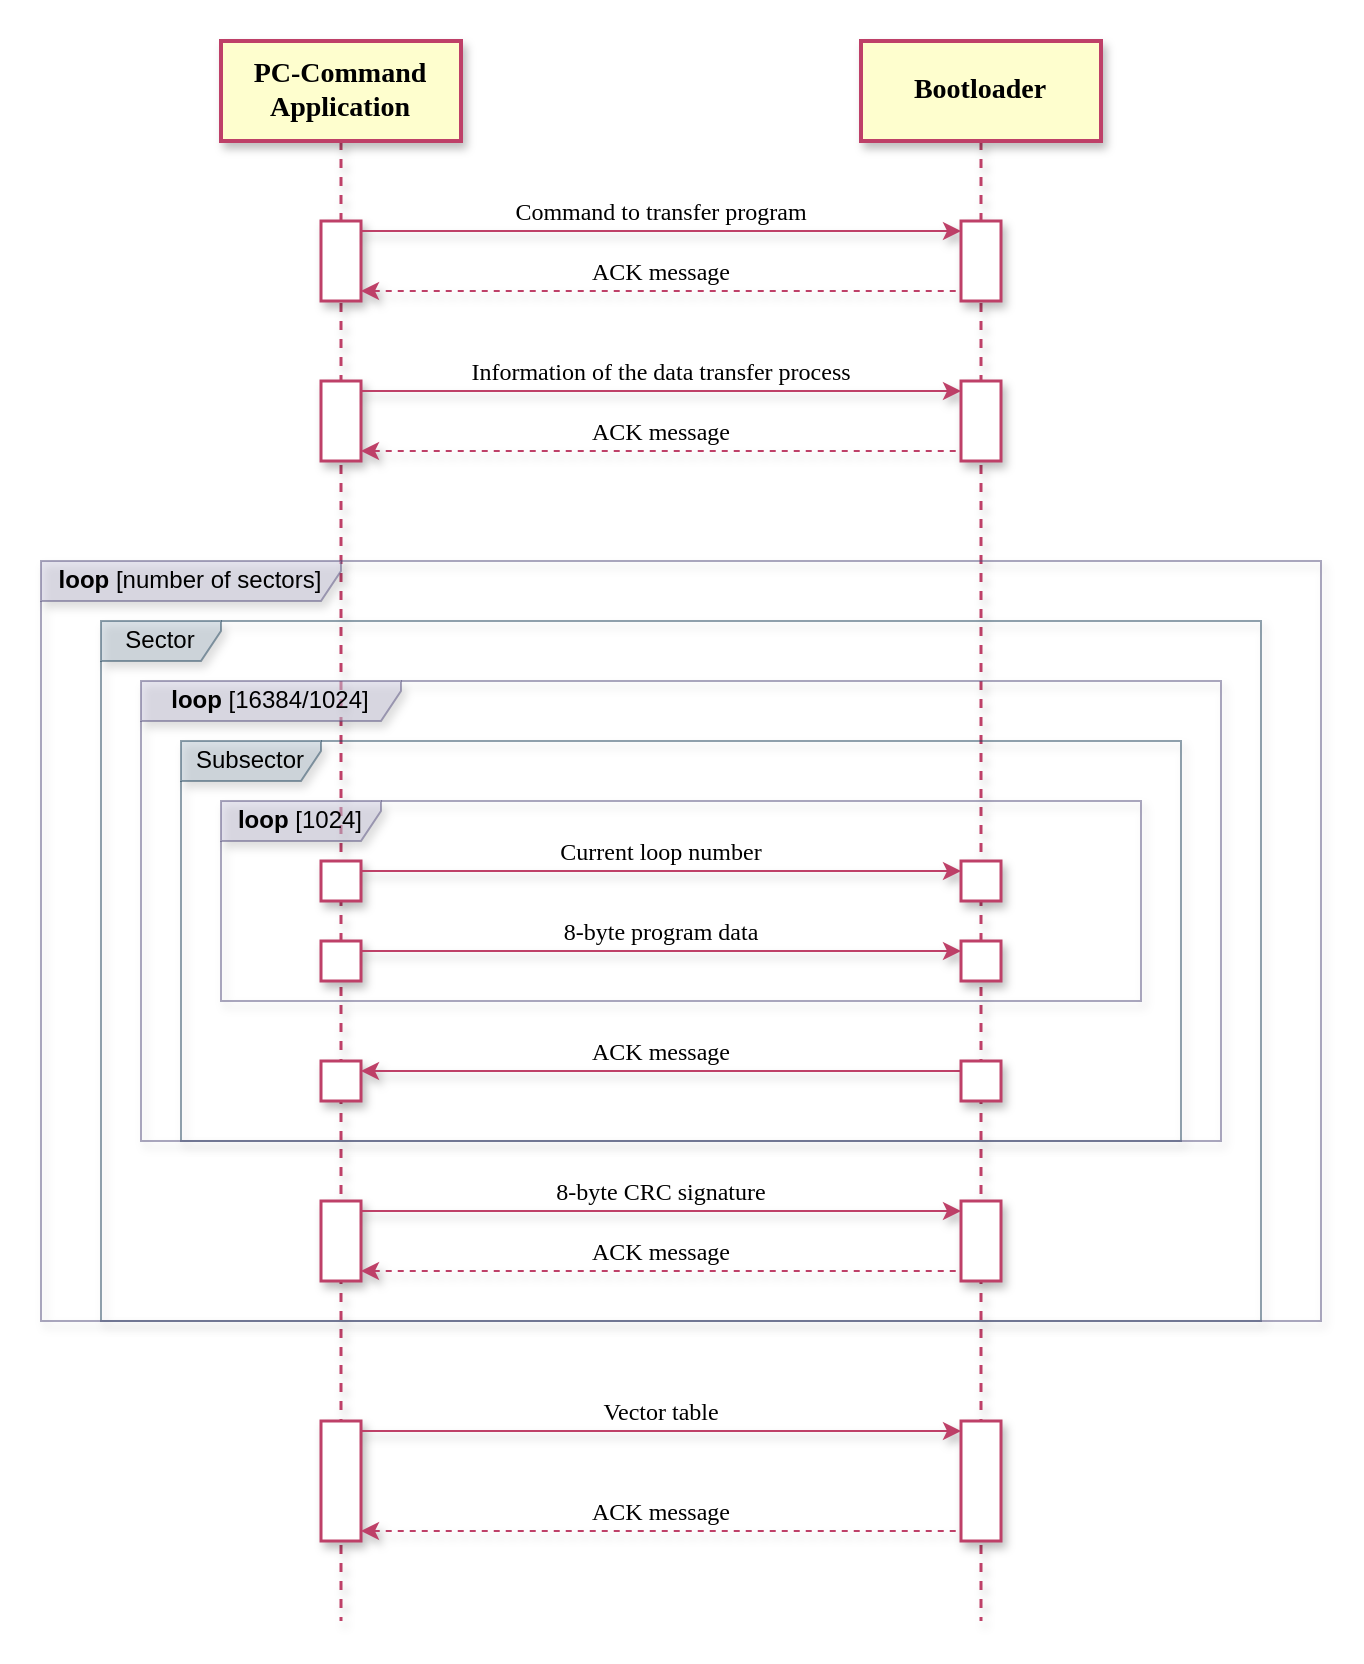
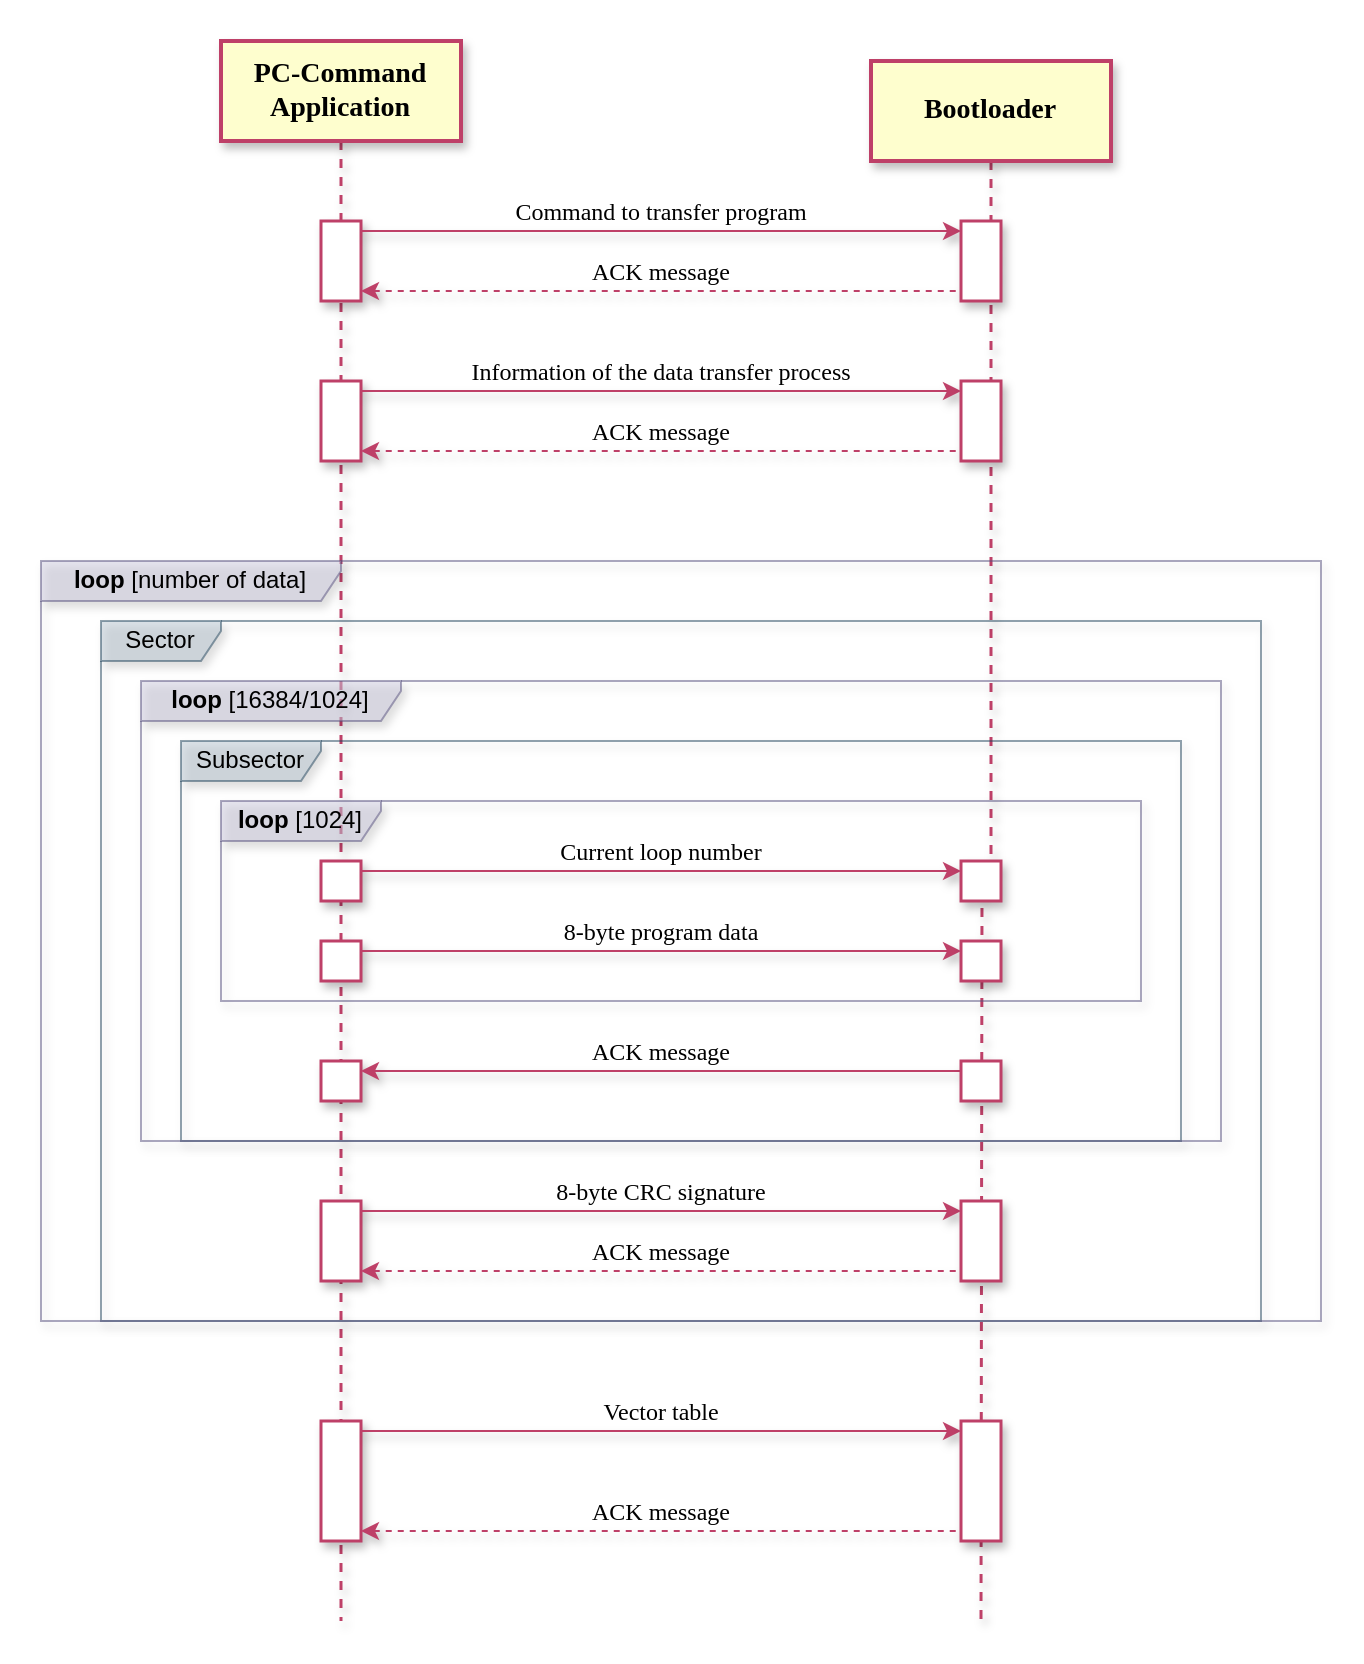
  <mxCell id="0" />
  <mxCell id="1" parent="0" />
  <mxCell id="2" style="edgeStyle=orthogonalEdgeStyle;rounded=0;orthogonalLoop=1;jettySize=auto;html=1;exitX=0.5;exitY=1;exitDx=0;exitDy=0;dashed=1;strokeColor=#be4068;endArrow=none;endFill=0;strokeWidth=1.5;shadow=1;" parent="1" source="3" edge="1"><mxGeometry relative="1" as="geometry"><mxPoint x="170" y="810" as="targetPoint" /></mxGeometry></mxCell>
  <mxCell id="3" value="&lt;font face=&quot;Verdana&quot; style=&quot;font-size: 14px;&quot;&gt;&lt;b style=&quot;&quot;&gt;PC-Command Application&lt;/b&gt;&lt;/font&gt;" style="rounded=0;whiteSpace=wrap;html=1;fillColor=#fefece;strokeColor=#be4068;strokeWidth=2;shadow=1;" parent="1" vertex="1"><mxGeometry x="110" y="20" width="120" height="50" as="geometry" /></mxCell>
  <mxCell id="4" style="edgeStyle=orthogonalEdgeStyle;rounded=0;orthogonalLoop=1;jettySize=auto;html=1;exitX=0.5;exitY=1;exitDx=0;exitDy=0;strokeWidth=1.5;strokeColor=#be4068;endArrow=none;endFill=0;movable=1;resizable=1;rotatable=1;deletable=1;editable=1;locked=0;connectable=1;dashed=1;shadow=1;" parent="1" source="5" edge="1"><mxGeometry relative="1" as="geometry"><mxPoint x="490" y="810" as="targetPoint" /></mxGeometry></mxCell>
- <mxCell id="5" value="&lt;font style=&quot;font-size: 14px;&quot;&gt;&lt;b style=&quot;&quot;&gt;Bootloader&lt;/b&gt;&lt;/font&gt;" style="rounded=0;whiteSpace=wrap;html=1;fillColor=#fefece;strokeColor=#be4068;strokeWidth=2;shadow=1;fontFamily=Verdana;" parent="1" vertex="1"><mxGeometry x="430" y="20" width="120" height="50" as="geometry" /></mxCell>
+ <mxCell id="5" value="&lt;font style=&quot;font-size: 14px;&quot;&gt;&lt;b style=&quot;&quot;&gt;Bootloader&lt;/b&gt;&lt;/font&gt;" style="rounded=0;whiteSpace=wrap;html=1;fillColor=#fefece;strokeColor=#be4068;strokeWidth=2;shadow=1;fontFamily=Verdana;" parent="1" vertex="1"><mxGeometry x="435" y="30" width="120" height="50" as="geometry" /></mxCell>
  <mxCell id="6" value="" style="group;shadow=1;" parent="1" vertex="1" connectable="0"><mxGeometry x="160" y="110" width="340" height="40" as="geometry" /></mxCell>
  <mxCell id="7" value="" style="html=1;points=[[0,0,0,0,5],[0,1,0,0,-5],[1,0,0,0,5],[1,1,0,0,-5]];perimeter=orthogonalPerimeter;outlineConnect=0;targetShapes=umlLifeline;portConstraint=eastwest;newEdgeStyle={&quot;curved&quot;:0,&quot;rounded&quot;:0};strokeColor=#be4068;shadow=1;strokeWidth=1.5;" parent="6" vertex="1"><mxGeometry width="20" height="40" as="geometry" /></mxCell>
  <mxCell id="8" value="&lt;font face=&quot;Verdana&quot; style=&quot;font-size: 12px;&quot;&gt;Command to transfer program&lt;/font&gt;" style="html=1;verticalAlign=bottom;endArrow=none;curved=0;rounded=0;entryX=1;entryY=0;entryDx=0;entryDy=5;exitX=0;exitY=0;exitDx=0;exitDy=5;exitPerimeter=0;endFill=0;startArrow=classic;startFill=1;strokeColor=#be4068;shadow=1;" parent="6" source="10" target="7" edge="1"><mxGeometry relative="1" as="geometry"><mxPoint x="200" y="3.333" as="sourcePoint" /></mxGeometry></mxCell>
  <mxCell id="9" value="&lt;font face=&quot;Verdana&quot; style=&quot;font-size: 12px;&quot;&gt;ACK message&lt;/font&gt;" style="html=1;verticalAlign=bottom;endArrow=none;dashed=1;endSize=8;curved=0;rounded=0;exitX=1;exitY=1;exitDx=0;exitDy=-5;entryX=0;entryY=1;entryDx=0;entryDy=-5;entryPerimeter=0;startArrow=classic;startFill=1;endFill=0;strokeColor=#be4068;shadow=1;" parent="6" source="7" target="10" edge="1"><mxGeometry relative="1" as="geometry"><mxPoint x="200" y="50" as="targetPoint" /><mxPoint as="offset" /></mxGeometry></mxCell>
  <mxCell id="10" value="" style="html=1;points=[[0,0,0,0,5],[0,1,0,0,-5],[1,0,0,0,5],[1,1,0,0,-5]];perimeter=orthogonalPerimeter;outlineConnect=0;targetShapes=umlLifeline;portConstraint=eastwest;newEdgeStyle={&quot;curved&quot;:0,&quot;rounded&quot;:0};strokeColor=#be4068;shadow=1;strokeWidth=1.5;" parent="6" vertex="1"><mxGeometry x="320" width="20" height="40" as="geometry" /></mxCell>
  <mxCell id="11" value="" style="group;shadow=1;" parent="1" vertex="1" connectable="0"><mxGeometry x="160" y="190" width="340" height="40" as="geometry" /></mxCell>
  <mxCell id="12" value="" style="html=1;points=[[0,0,0,0,5],[0,1,0,0,-5],[1,0,0,0,5],[1,1,0,0,-5]];perimeter=orthogonalPerimeter;outlineConnect=0;targetShapes=umlLifeline;portConstraint=eastwest;newEdgeStyle={&quot;curved&quot;:0,&quot;rounded&quot;:0};strokeColor=#be4068;shadow=1;strokeWidth=1.5;" parent="11" vertex="1"><mxGeometry width="20" height="40" as="geometry" /></mxCell>
  <mxCell id="13" value="&lt;font face=&quot;Verdana&quot; style=&quot;font-size: 12px;&quot;&gt;Information of the data transfer process&lt;/font&gt;" style="html=1;verticalAlign=bottom;endArrow=none;curved=0;rounded=0;entryX=1;entryY=0;entryDx=0;entryDy=5;exitX=0;exitY=0;exitDx=0;exitDy=5;exitPerimeter=0;endFill=0;startArrow=classic;startFill=1;strokeColor=#be4068;shadow=1;" parent="11" source="15" target="12" edge="1"><mxGeometry relative="1" as="geometry"><mxPoint x="200" y="3.333" as="sourcePoint" /></mxGeometry></mxCell>
  <mxCell id="14" value="&lt;font face=&quot;Verdana&quot; style=&quot;font-size: 12px;&quot;&gt;ACK message&lt;/font&gt;" style="html=1;verticalAlign=bottom;endArrow=none;dashed=1;endSize=8;curved=0;rounded=0;exitX=1;exitY=1;exitDx=0;exitDy=-5;entryX=0;entryY=1;entryDx=0;entryDy=-5;entryPerimeter=0;startArrow=classic;startFill=1;endFill=0;strokeColor=#be4068;shadow=1;" parent="11" source="12" target="15" edge="1"><mxGeometry relative="1" as="geometry"><mxPoint x="200" y="50" as="targetPoint" /><mxPoint as="offset" /></mxGeometry></mxCell>
  <mxCell id="15" value="" style="html=1;points=[[0,0,0,0,5],[0,1,0,0,-5],[1,0,0,0,5],[1,1,0,0,-5]];perimeter=orthogonalPerimeter;outlineConnect=0;targetShapes=umlLifeline;portConstraint=eastwest;newEdgeStyle={&quot;curved&quot;:0,&quot;rounded&quot;:0};strokeColor=#be4068;shadow=1;strokeWidth=1.5;" parent="11" vertex="1"><mxGeometry x="320" width="20" height="40" as="geometry" /></mxCell>
  <mxCell id="16" value="" style="group;shadow=1;" parent="1" vertex="1" connectable="0"><mxGeometry x="160" y="430" width="340" height="20" as="geometry" /></mxCell>
  <mxCell id="17" value="" style="html=1;points=[[0,0,0,0,5],[0,1,0,0,-5],[1,0,0,0,5],[1,1,0,0,-5]];perimeter=orthogonalPerimeter;outlineConnect=0;targetShapes=umlLifeline;portConstraint=eastwest;newEdgeStyle={&quot;curved&quot;:0,&quot;rounded&quot;:0};strokeColor=#be4068;shadow=1;strokeWidth=1.5;" parent="16" vertex="1"><mxGeometry width="20" height="20" as="geometry" /></mxCell>
  <mxCell id="18" value="&lt;font face=&quot;Verdana&quot; style=&quot;font-size: 12px;&quot;&gt;Current loop number&lt;/font&gt;" style="html=1;verticalAlign=bottom;endArrow=none;curved=0;rounded=0;entryX=1;entryY=0;entryDx=0;entryDy=5;exitX=0;exitY=0;exitDx=0;exitDy=5;exitPerimeter=0;endFill=0;startArrow=classic;startFill=1;strokeColor=#be4068;shadow=1;" parent="16" source="19" target="17" edge="1"><mxGeometry relative="1" as="geometry"><mxPoint x="200" y="3.333" as="sourcePoint" /></mxGeometry></mxCell>
  <mxCell id="19" value="" style="html=1;points=[[0,0,0,0,5],[0,1,0,0,-5],[1,0,0,0,5],[1,1,0,0,-5]];perimeter=orthogonalPerimeter;outlineConnect=0;targetShapes=umlLifeline;portConstraint=eastwest;newEdgeStyle={&quot;curved&quot;:0,&quot;rounded&quot;:0};strokeColor=#be4068;shadow=1;strokeWidth=1.5;" parent="16" vertex="1"><mxGeometry x="320" width="20" height="20" as="geometry" /></mxCell>
  <mxCell id="20" value="" style="group;shadow=1;" parent="1" vertex="1" connectable="0"><mxGeometry x="160" y="470" width="340" height="20" as="geometry" /></mxCell>
  <mxCell id="21" value="" style="html=1;points=[[0,0,0,0,5],[0,1,0,0,-5],[1,0,0,0,5],[1,1,0,0,-5]];perimeter=orthogonalPerimeter;outlineConnect=0;targetShapes=umlLifeline;portConstraint=eastwest;newEdgeStyle={&quot;curved&quot;:0,&quot;rounded&quot;:0};strokeColor=#be4068;shadow=1;strokeWidth=1.5;" parent="20" vertex="1"><mxGeometry width="20" height="20" as="geometry" /></mxCell>
  <mxCell id="22" value="&lt;font face=&quot;Verdana&quot; style=&quot;font-size: 12px;&quot;&gt;8-byte program data&lt;/font&gt;" style="html=1;verticalAlign=bottom;endArrow=none;curved=0;rounded=0;entryX=1;entryY=0;entryDx=0;entryDy=5;exitX=0;exitY=0;exitDx=0;exitDy=5;exitPerimeter=0;endFill=0;startArrow=classic;startFill=1;strokeColor=#be4068;shadow=1;" parent="20" source="23" target="21" edge="1"><mxGeometry relative="1" as="geometry"><mxPoint x="200" y="3.333" as="sourcePoint" /></mxGeometry></mxCell>
  <mxCell id="23" value="" style="html=1;points=[[0,0,0,0,5],[0,1,0,0,-5],[1,0,0,0,5],[1,1,0,0,-5]];perimeter=orthogonalPerimeter;outlineConnect=0;targetShapes=umlLifeline;portConstraint=eastwest;newEdgeStyle={&quot;curved&quot;:0,&quot;rounded&quot;:0};strokeColor=#be4068;shadow=1;strokeWidth=1.5;" parent="20" vertex="1"><mxGeometry x="320" width="20" height="20" as="geometry" /></mxCell>
  <mxCell id="24" value="&lt;b&gt;loop &lt;/b&gt;[1024]" style="shape=umlFrame;whiteSpace=wrap;html=1;pointerEvents=0;opacity=50;width=80;height=20;fillColor=#d0cee2;strokeColor=#56517e;shadow=1;" parent="1" vertex="1"><mxGeometry x="110" y="400" width="460" height="100" as="geometry" /></mxCell>
  <mxCell id="25" value="" style="group;shadow=1;" parent="1" vertex="1" connectable="0"><mxGeometry x="160" y="530" width="340" height="20" as="geometry" /></mxCell>
  <mxCell id="26" value="" style="html=1;points=[[0,0,0,0,5],[0,1,0,0,-5],[1,0,0,0,5],[1,1,0,0,-5]];perimeter=orthogonalPerimeter;outlineConnect=0;targetShapes=umlLifeline;portConstraint=eastwest;newEdgeStyle={&quot;curved&quot;:0,&quot;rounded&quot;:0};strokeColor=#be4068;shadow=1;strokeWidth=1.5;" parent="25" vertex="1"><mxGeometry width="20" height="20" as="geometry" /></mxCell>
  <mxCell id="27" value="&lt;font face=&quot;Verdana&quot; style=&quot;font-size: 12px;&quot;&gt;ACK message&lt;/font&gt;" style="html=1;verticalAlign=bottom;endArrow=classic;curved=0;rounded=0;entryX=1;entryY=0;entryDx=0;entryDy=5;exitX=0;exitY=0;exitDx=0;exitDy=5;exitPerimeter=0;endFill=1;startArrow=none;startFill=0;strokeColor=#be4068;shadow=1;" parent="25" source="28" target="26" edge="1"><mxGeometry relative="1" as="geometry"><mxPoint x="200" y="3.333" as="sourcePoint" /></mxGeometry></mxCell>
  <mxCell id="28" value="" style="html=1;points=[[0,0,0,0,5],[0,1,0,0,-5],[1,0,0,0,5],[1,1,0,0,-5]];perimeter=orthogonalPerimeter;outlineConnect=0;targetShapes=umlLifeline;portConstraint=eastwest;newEdgeStyle={&quot;curved&quot;:0,&quot;rounded&quot;:0};strokeColor=#be4068;shadow=1;strokeWidth=1.5;" parent="25" vertex="1"><mxGeometry x="320" width="20" height="20" as="geometry" /></mxCell>
  <mxCell id="29" value="" style="group;shadow=1;" parent="1" vertex="1" connectable="0"><mxGeometry x="160" y="600" width="340" height="40" as="geometry" /></mxCell>
  <mxCell id="30" value="" style="html=1;points=[[0,0,0,0,5],[0,1,0,0,-5],[1,0,0,0,5],[1,1,0,0,-5]];perimeter=orthogonalPerimeter;outlineConnect=0;targetShapes=umlLifeline;portConstraint=eastwest;newEdgeStyle={&quot;curved&quot;:0,&quot;rounded&quot;:0};strokeColor=#be4068;shadow=1;strokeWidth=1.5;" parent="29" vertex="1"><mxGeometry width="20" height="40" as="geometry" /></mxCell>
  <mxCell id="31" value="&lt;font face=&quot;Verdana&quot; style=&quot;font-size: 12px;&quot;&gt;8-byte CRC signature&lt;/font&gt;" style="html=1;verticalAlign=bottom;endArrow=none;curved=0;rounded=0;entryX=1;entryY=0;entryDx=0;entryDy=5;exitX=0;exitY=0;exitDx=0;exitDy=5;exitPerimeter=0;endFill=0;startArrow=classic;startFill=1;strokeColor=#be4068;shadow=1;" parent="29" source="33" target="30" edge="1"><mxGeometry relative="1" as="geometry"><mxPoint x="200" y="3.333" as="sourcePoint" /></mxGeometry></mxCell>
  <mxCell id="32" value="&lt;font face=&quot;Verdana&quot; style=&quot;font-size: 12px;&quot;&gt;ACK message&lt;/font&gt;" style="html=1;verticalAlign=bottom;endArrow=none;dashed=1;endSize=8;curved=0;rounded=0;exitX=1;exitY=1;exitDx=0;exitDy=-5;entryX=0;entryY=1;entryDx=0;entryDy=-5;entryPerimeter=0;startArrow=classic;startFill=1;endFill=0;strokeColor=#be4068;shadow=1;" parent="29" source="30" target="33" edge="1"><mxGeometry relative="1" as="geometry"><mxPoint x="200" y="50" as="targetPoint" /><mxPoint as="offset" /></mxGeometry></mxCell>
  <mxCell id="33" value="" style="html=1;points=[[0,0,0,0,5],[0,1,0,0,-5],[1,0,0,0,5],[1,1,0,0,-5]];perimeter=orthogonalPerimeter;outlineConnect=0;targetShapes=umlLifeline;portConstraint=eastwest;newEdgeStyle={&quot;curved&quot;:0,&quot;rounded&quot;:0};strokeColor=#be4068;shadow=1;strokeWidth=1.5;" parent="29" vertex="1"><mxGeometry x="320" width="20" height="40" as="geometry" /></mxCell>
  <mxCell id="34" value="Subsector" style="shape=umlFrame;whiteSpace=wrap;html=1;pointerEvents=0;opacity=50;width=70;height=20;fillColor=#bac8d3;strokeColor=#23445d;shadow=1;" parent="1" vertex="1"><mxGeometry x="90" y="370" width="500" height="200" as="geometry" /></mxCell>
  <mxCell id="35" value="&lt;b&gt;loop&amp;nbsp;&lt;/b&gt;&lt;span style=&quot;background-color: initial;&quot;&gt;[16384/1024]&lt;/span&gt;" style="shape=umlFrame;whiteSpace=wrap;html=1;pointerEvents=0;opacity=50;width=130;height=20;fillColor=#d0cee2;strokeColor=#56517e;shadow=1;" parent="1" vertex="1"><mxGeometry x="70" y="340" width="540" height="230" as="geometry" /></mxCell>
  <mxCell id="36" value="Sector" style="shape=umlFrame;whiteSpace=wrap;html=1;pointerEvents=0;opacity=50;width=60;height=20;fillColor=#bac8d3;strokeColor=#23445d;shadow=1;" parent="1" vertex="1"><mxGeometry x="50" y="310" width="580" height="350" as="geometry" /></mxCell>
- <mxCell id="37" value="&lt;b&gt;loop &lt;/b&gt;[number of sectors]" style="shape=umlFrame;whiteSpace=wrap;html=1;pointerEvents=0;opacity=50;width=150;height=20;fillColor=#d0cee2;strokeColor=#56517e;shadow=1;" parent="1" vertex="1"><mxGeometry x="20" y="280" width="640" height="380" as="geometry" /></mxCell>
+ <mxCell id="37" value="&lt;b&gt;loop &lt;/b&gt;[number of data]" style="shape=umlFrame;whiteSpace=wrap;html=1;pointerEvents=0;opacity=50;width=150;height=20;fillColor=#d0cee2;strokeColor=#56517e;shadow=1;" parent="1" vertex="1"><mxGeometry x="20" y="280" width="640" height="380" as="geometry" /></mxCell>
  <mxCell id="38" value="" style="group;shadow=1;" parent="1" vertex="1" connectable="0"><mxGeometry x="160" y="710" width="340" height="60" as="geometry" /></mxCell>
  <mxCell id="39" value="" style="html=1;points=[[0,0,0,0,5],[0,1,0,0,-5],[1,0,0,0,5],[1,1,0,0,-5]];perimeter=orthogonalPerimeter;outlineConnect=0;targetShapes=umlLifeline;portConstraint=eastwest;newEdgeStyle={&quot;curved&quot;:0,&quot;rounded&quot;:0};strokeColor=#be4068;shadow=1;strokeWidth=1.5;" parent="38" vertex="1"><mxGeometry width="20" height="60" as="geometry" /></mxCell>
  <mxCell id="40" value="&lt;font face=&quot;Verdana&quot; style=&quot;font-size: 12px;&quot;&gt;Vector table&lt;/font&gt;" style="html=1;verticalAlign=bottom;endArrow=none;curved=0;rounded=0;entryX=1;entryY=0;entryDx=0;entryDy=5;exitX=0;exitY=0;exitDx=0;exitDy=5;exitPerimeter=0;endFill=0;startArrow=classic;startFill=1;strokeColor=#be4068;shadow=1;" parent="38" source="42" target="39" edge="1"><mxGeometry relative="1" as="geometry"><mxPoint x="200" y="5.0" as="sourcePoint" /></mxGeometry></mxCell>
  <mxCell id="41" value="&lt;font face=&quot;Verdana&quot; style=&quot;font-size: 12px;&quot;&gt;ACK message&lt;/font&gt;" style="html=1;verticalAlign=bottom;endArrow=none;dashed=1;endSize=8;curved=0;rounded=0;exitX=1;exitY=1;exitDx=0;exitDy=-5;entryX=0;entryY=1;entryDx=0;entryDy=-5;entryPerimeter=0;startArrow=classic;startFill=1;endFill=0;strokeColor=#be4068;shadow=1;" parent="38" source="39" target="42" edge="1"><mxGeometry relative="1" as="geometry"><mxPoint x="200" y="75" as="targetPoint" /><mxPoint as="offset" /></mxGeometry></mxCell>
  <mxCell id="42" value="" style="html=1;points=[[0,0,0,0,5],[0,1,0,0,-5],[1,0,0,0,5],[1,1,0,0,-5]];perimeter=orthogonalPerimeter;outlineConnect=0;targetShapes=umlLifeline;portConstraint=eastwest;newEdgeStyle={&quot;curved&quot;:0,&quot;rounded&quot;:0};strokeColor=#be4068;shadow=1;strokeWidth=1.5;" parent="38" vertex="1"><mxGeometry x="320" width="20" height="60" as="geometry" /></mxCell>
